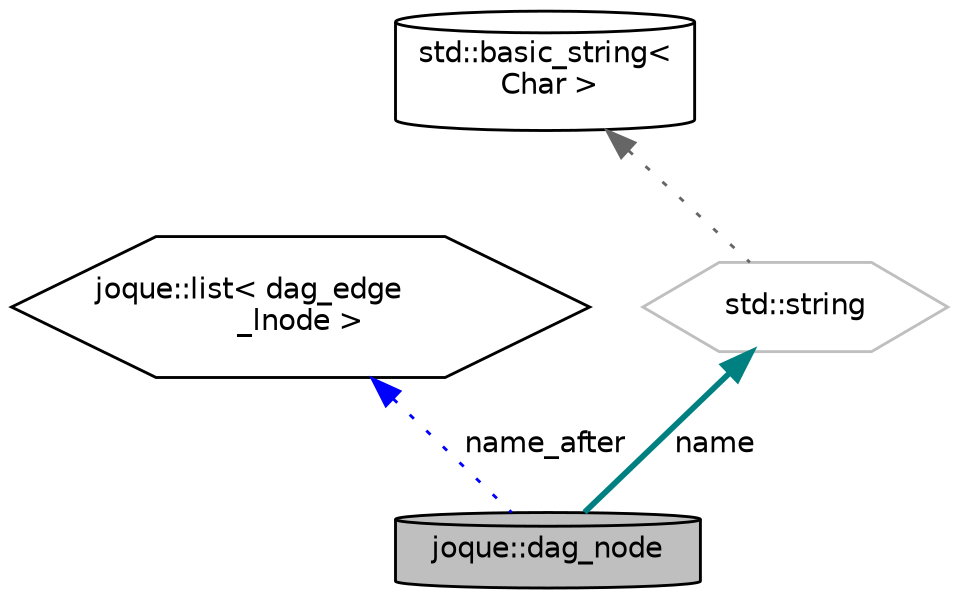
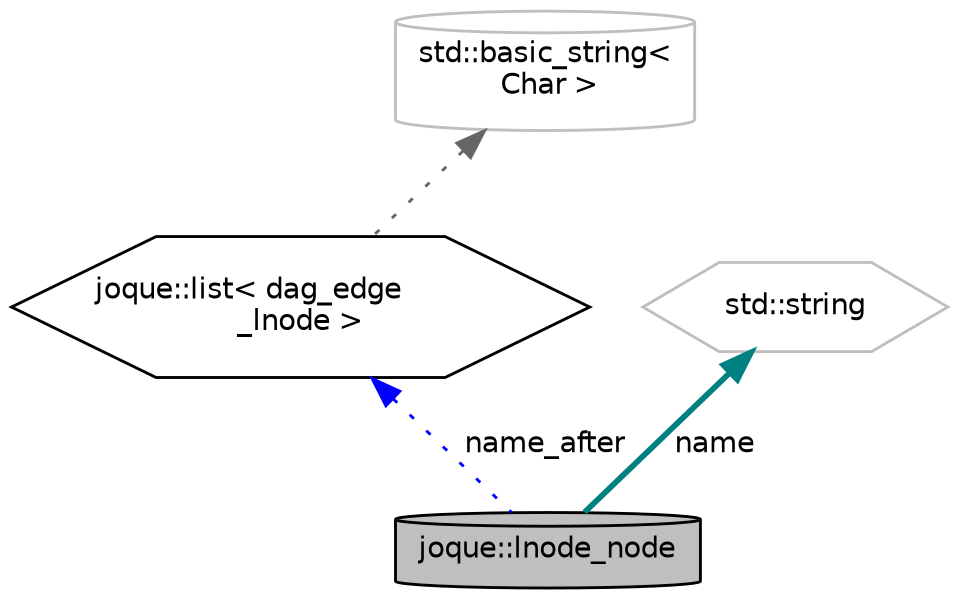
  digraph {
    node [color=black fillcolor=white fontname=Helvetica fontsize=10 shape=cylinder style=filled]
    edge [dir=back fontname=Helvetica fontsize=10 labelfontname=Helvetica labelfontsize=10 style=dotted]
-   n1 [fillcolor=grey75 fontcolor=black height=0.2 label="joque::dag_node" width=0.4]
+   n1 [fillcolor=grey75 fontcolor=black height=0.2 label="joque::lnode_node" width=0.4]
    n2 [height=0.2 label="joque::list\< dag_edge\l_lnode \>" shape=hexagon width=0.4]
    n3 [color=grey75 height=0.2 label="std::string" shape=hexagon width=0.4]
-   n4 [height=0.2 label="std::basic_string\<\l Char \>" width=0.4]
+   n4 [color=grey75 height=0.2 label="std::basic_string\<\l Char \>" width=0.4]
    n2 -> n1 [color=blue label=" name_after"]
    n3 -> n1 [color=teal label=" name" style=bold]
-   n4 -> n3 [color=gray40]
+   n4 -> n2 [color=gray40]
  }
